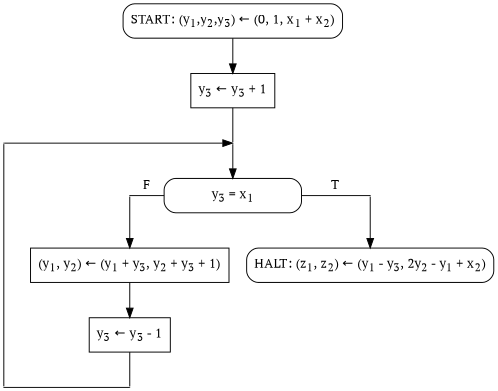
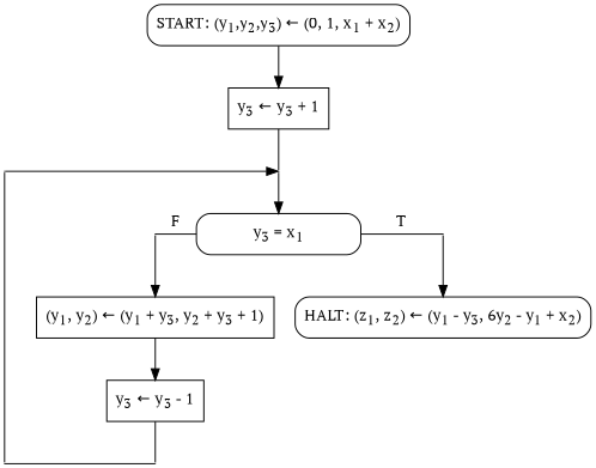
  digraph {
    fontname="PT Serif"
    node [shape=point fontname="PT Serif"]
    edge [fontname="PT Serif" weight=8]
    p1 [width=0]
    p2 [width=0]
    n3 [label=<y<sub>3</sub> = x<sub>1</sub>> shape=rectangle style=rounded width=2]
    p4 [width=0]
    p3 [width=0]
    n6 [label=<(y<sub>1</sub>, y<sub>2</sub>) &larr; (y<sub>1</sub> + y<sub>3</sub>, y<sub>2</sub> + y<sub>3</sub> + 1)> shape=rectangle]
-   n7 [label=<HALT: (z<sub>1</sub>, z<sub>2</sub>) &larr; (y<sub>1</sub> - y<sub>3</sub>, 2y<sub>2</sub> - y<sub>1</sub> + x<sub>2</sub>)> shape=rectangle style=rounded]
+   n7 [label=<HALT: (z<sub>1</sub>, z<sub>2</sub>) &larr; (y<sub>1</sub> - y<sub>3</sub>, 6y<sub>2</sub> - y<sub>1</sub> + x<sub>2</sub>)> shape=rectangle style=rounded]
    p5 [width=0]
    p6 [width=0]
    n10 [label=<START: (y<sub>1</sub>,y<sub>2</sub>,y<sub>3</sub>) &larr; (0, 1, x<sub>1</sub> + x<sub>2</sub>)> shape=rectangle style=rounded]
    n11 [label=<y<sub>3</sub> &larr; y<sub>3</sub> + 1> shape=rectangle]
    n12 [label=<y<sub>3</sub> &larr; y<sub>3</sub> - 1> shape=rectangle]
    subgraph sub_1 {
      rank=same
      p1
      p2
    }
    subgraph sub_2 {
      rank=same
      n3
      p4
      p3
    }
    subgraph sub_3 {
      rank=same
      n6
      n7
    }
    subgraph sub_4 {
      rank=same
      p5
      p6
    }
    p1 -> p2 [weight=""]
    p1 -> p5 [arrowhead=none]
    p2 -> n3
    n3 -> p4 [arrowhead=none label=T weight=""]
    p4 -> n7
    p3 -> n3 [arrowhead=none label=F weight=""]
    p3 -> n6
    n6 -> n12
    p5 -> p6 [arrowhead=none weight=""]
    n10 -> n11
    n11 -> p2 [arrowhead=none weight=""]
    n12 -> p6 [arrowhead=none]
  }
